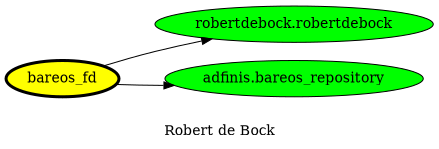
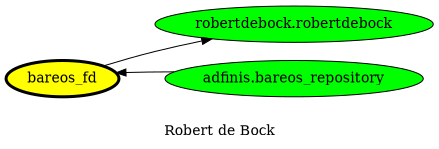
  digraph {
    label="Robert de Bock"
    rankdir=LR
    node [fillcolor=green style=filled]
    bareos_fd [fillcolor=yellow penwidth=3]
    n2 [label="robertdebock.robertdebock"]
    "adfinis.bareos_repository"
    bareos_fd -> n2
-   bareos_fd -> "adfinis.bareos_repository"
+   "adfinis.bareos_repository" -> bareos_fd
  }
